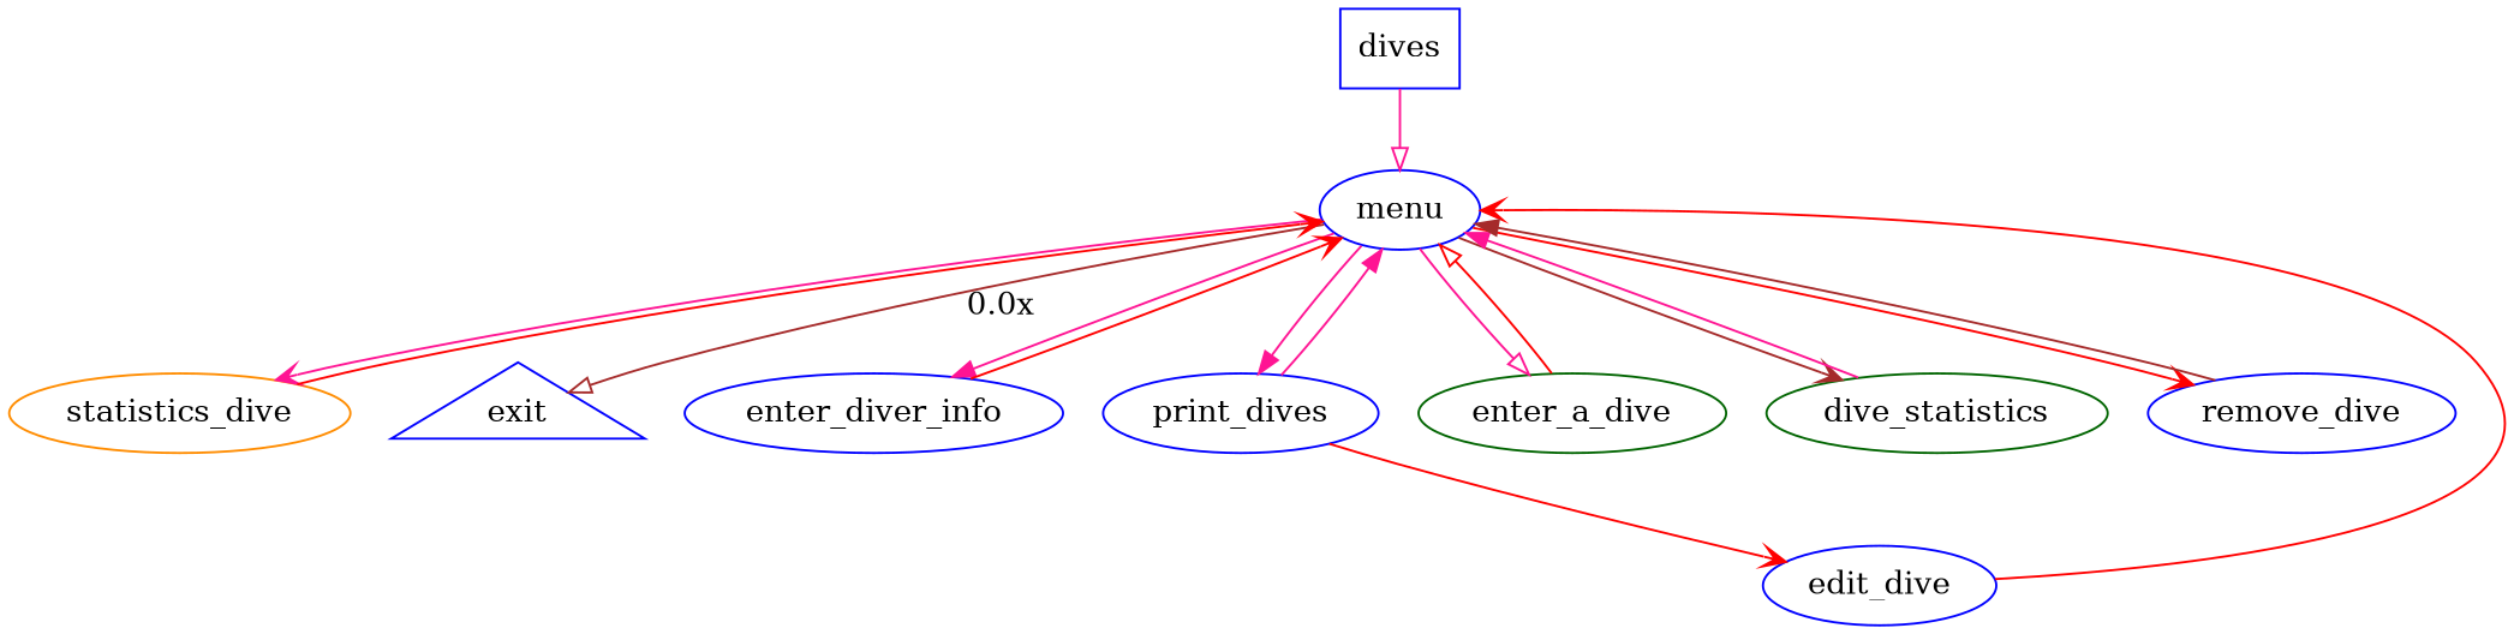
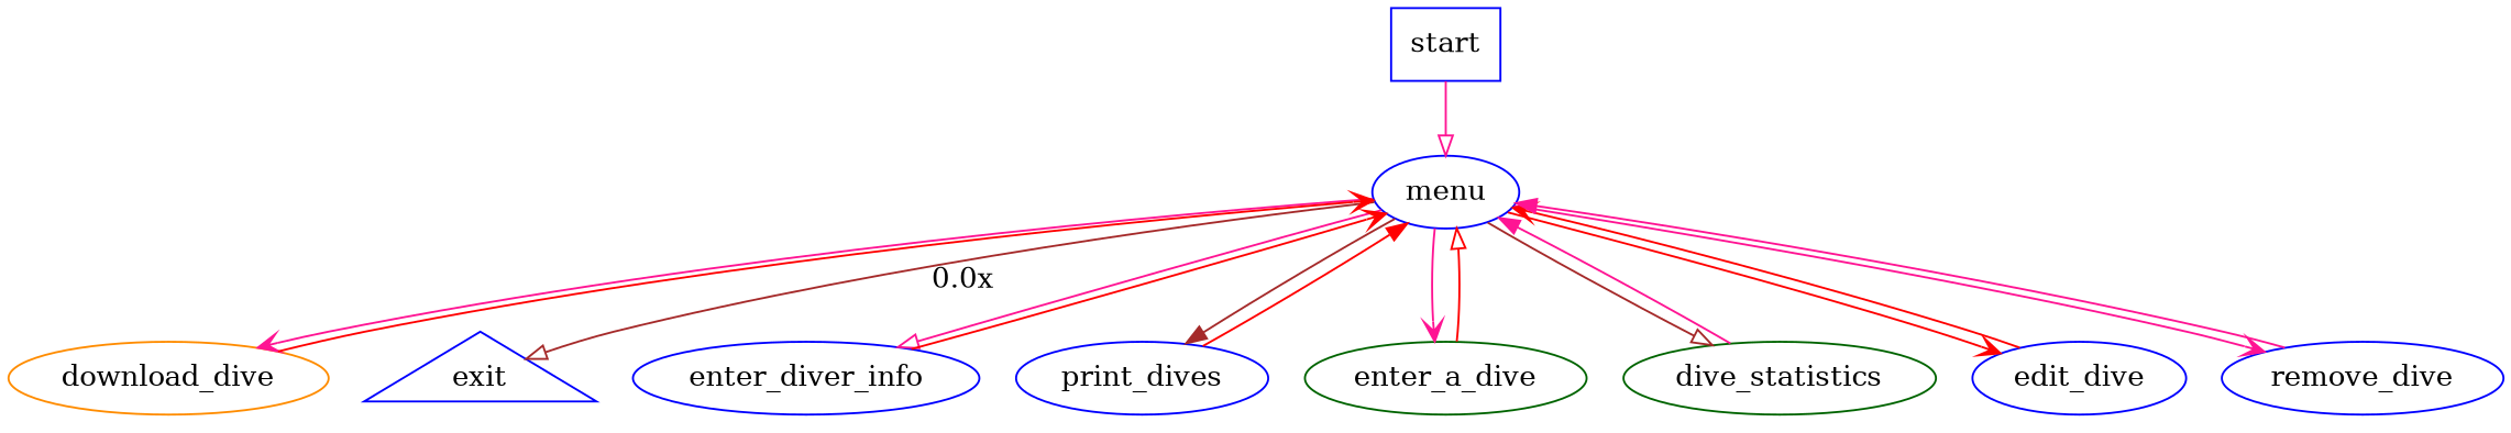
  digraph {
    node [color=blue]
    edge [arrowhead=vee color=deeppink]
    n1 [label=menu]
-   n2 [color=darkorange label=statistics_dive]
+   n2 [color=darkorange label=download_dive]
    n3 [label=exit shape=triangle]
    n4 [label=enter_diver_info]
    n5 [label=print_dives]
    n6 [color=darkgreen label=enter_a_dive]
    n7 [color=darkgreen label=dive_statistics]
    n8 [label=edit_dive]
    n9 [label=remove_dive]
-   n10 [label=dives shape=box]
+   n10 [label=start shape=box]
    n1 -> n2
    n1 -> n3 [arrowhead=onormal color=brown label="0.0x"]
-   n1 -> n4 [arrowhead=normal]
-   n1 -> n5 [arrowhead=normal]
-   n1 -> n6 [arrowhead=onormal]
-   n1 -> n7 [color=brown]
-   n5 -> n8 [color=red]
-   n1 -> n9 [color=red]
+   n1 -> n4 [arrowhead=onormal]
+   n1 -> n5 [arrowhead=normal color=brown]
+   n1 -> n6
+   n1 -> n7 [arrowhead=onormal color=brown]
+   n1 -> n8 [color=red]
+   n1 -> n9
    n2 -> n1 [color=red]
    n4 -> n1 [color=red]
-   n5 -> n1 [arrowhead=normal]
+   n5 -> n1 [arrowhead=normal color=red]
    n6 -> n1 [arrowhead=onormal color=red]
    n7 -> n1 [arrowhead=normal]
    n8 -> n1 [color=red]
-   n9 -> n1 [arrowhead=normal color=brown]
+   n9 -> n1 [arrowhead=normal]
    n10 -> n1 [arrowhead=onormal]
  }
